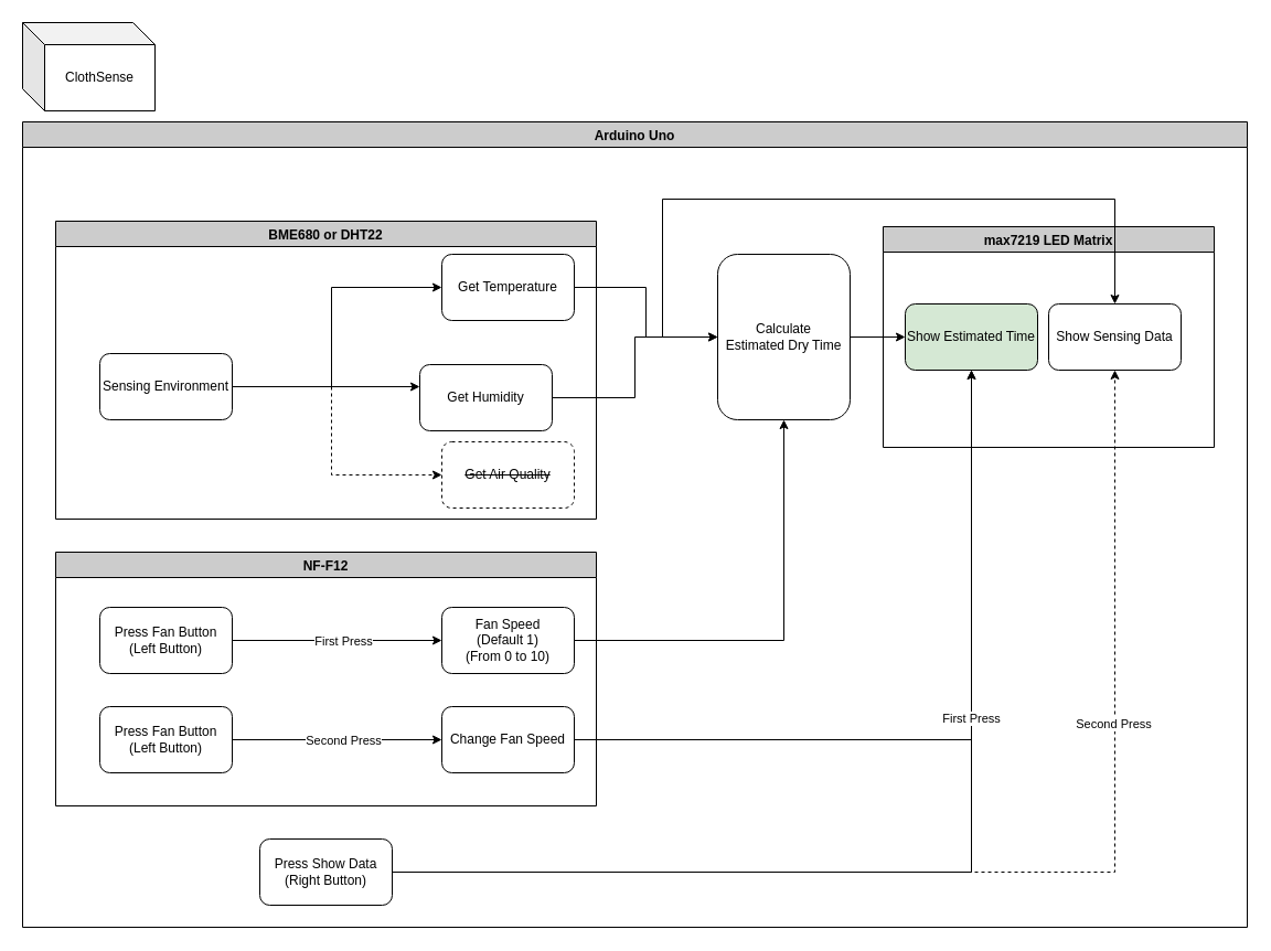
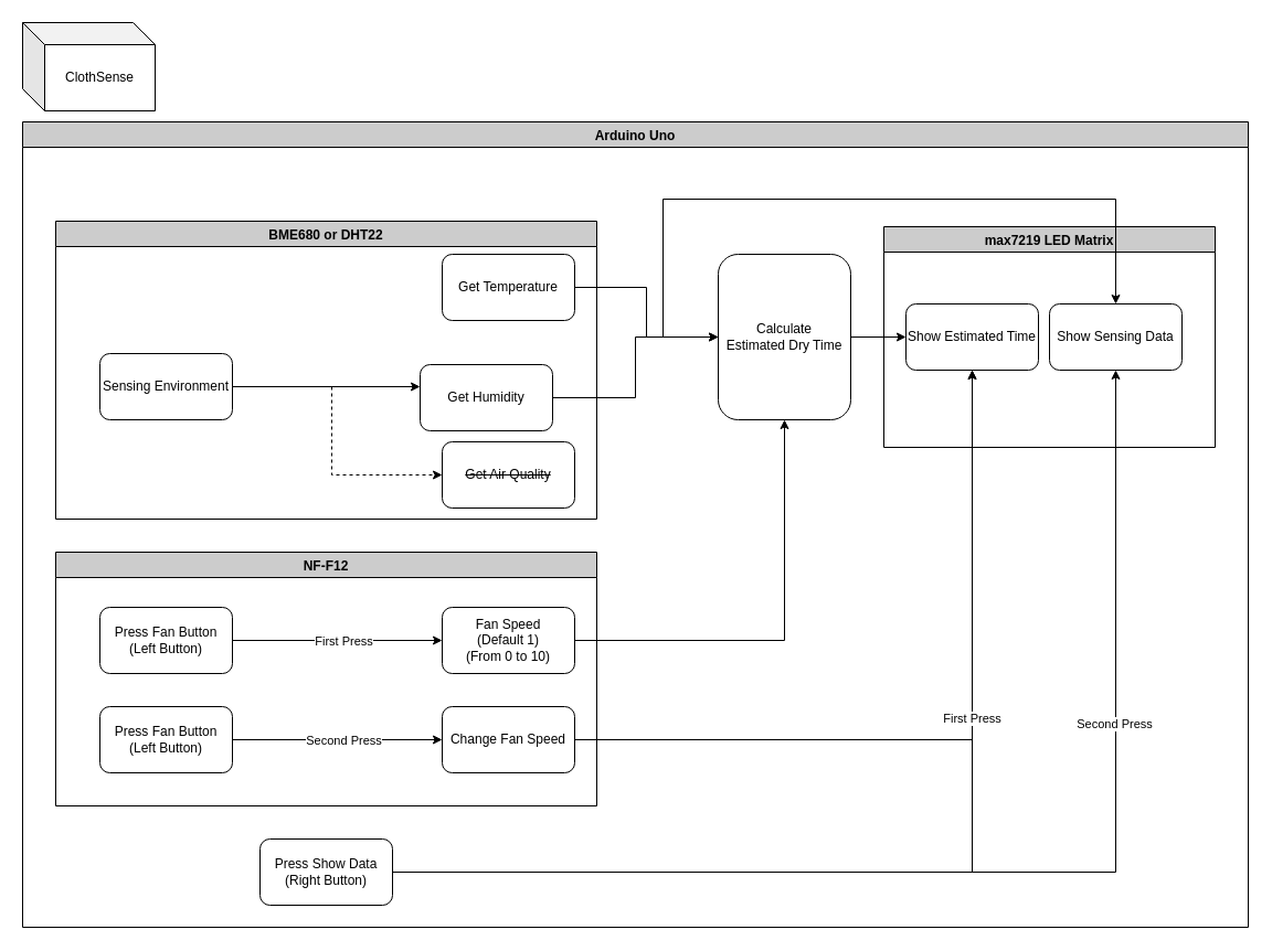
  <mxCell id="0" />
  <mxCell id="1" parent="0" />
  <mxCell id="2" value="ClothSense" style="shape=cube;whiteSpace=wrap;html=1;boundedLbl=1;backgroundOutline=1;darkOpacity=0.05;darkOpacity2=0.1;" vertex="1" parent="1"><mxGeometry x="20" y="20" width="120" height="80" as="geometry" /></mxCell>
  <mxCell id="3" value="Arduino Uno" style="swimlane;fillColor=#CCCCCC;" vertex="1" parent="1"><mxGeometry x="20" y="110" width="1110" height="730" as="geometry" /></mxCell>
  <mxCell id="4" style="edgeStyle=orthogonalEdgeStyle;rounded=0;orthogonalLoop=1;jettySize=auto;html=1;entryX=0;entryY=0.5;entryDx=0;entryDy=0;" edge="1" parent="3" source="21" target="28"><mxGeometry relative="1" as="geometry" /></mxCell>
  <mxCell id="5" style="edgeStyle=orthogonalEdgeStyle;rounded=0;orthogonalLoop=1;jettySize=auto;html=1;entryX=0;entryY=0.5;entryDx=0;entryDy=0;" edge="1" parent="3" source="20" target="28"><mxGeometry relative="1" as="geometry" /></mxCell>
  <mxCell id="6" style="edgeStyle=orthogonalEdgeStyle;rounded=0;orthogonalLoop=1;jettySize=auto;html=1;entryX=0.5;entryY=1;entryDx=0;entryDy=0;" edge="1" parent="3" source="10" target="28"><mxGeometry relative="1" as="geometry" /></mxCell>
  <mxCell id="7" value="NF-F12" style="swimlane;fillColor=#CCCCCC;" vertex="1" parent="3"><mxGeometry x="30" y="390" width="490" height="230" as="geometry" /></mxCell>
  <mxCell id="8" value="Press Fan Button&lt;br&gt;(Left Button)" style="rounded=1;whiteSpace=wrap;html=1;" vertex="1" parent="7"><mxGeometry x="40" y="50" width="120" height="60" as="geometry" /></mxCell>
  <mxCell id="9" value="Press Fan Button&lt;br&gt;(Left Button)" style="rounded=1;whiteSpace=wrap;html=1;" vertex="1" parent="7"><mxGeometry x="40" y="140" width="120" height="60" as="geometry" /></mxCell>
  <mxCell id="10" value="Fan Speed&lt;br&gt;(Default 1)&lt;br&gt;(From 0 to 10)" style="rounded=1;whiteSpace=wrap;html=1;" vertex="1" parent="7"><mxGeometry x="350" y="50" width="120" height="60" as="geometry" /></mxCell>
  <mxCell id="11" style="edgeStyle=orthogonalEdgeStyle;rounded=0;orthogonalLoop=1;jettySize=auto;html=1;entryX=0;entryY=0.5;entryDx=0;entryDy=0;" edge="1" parent="7" source="8" target="10"><mxGeometry relative="1" as="geometry" /></mxCell>
  <mxCell id="12" value="First Press" style="edgeLabel;html=1;align=center;verticalAlign=middle;resizable=0;points=[];" vertex="1" connectable="0" parent="11"><mxGeometry x="0.199" relative="1" as="geometry"><mxPoint x="-14" as="offset" /></mxGeometry></mxCell>
  <mxCell id="13" style="edgeStyle=orthogonalEdgeStyle;rounded=0;orthogonalLoop=1;jettySize=auto;html=1;entryX=0;entryY=0.5;entryDx=0;entryDy=0;" edge="1" parent="7" source="9" target="16"><mxGeometry relative="1" as="geometry"><mxPoint x="360" y="170" as="targetPoint" /></mxGeometry></mxCell>
  <mxCell id="14" value="Second Press" style="edgeLabel;html=1;align=center;verticalAlign=middle;resizable=0;points=[];" vertex="1" connectable="0" parent="13"><mxGeometry x="-0.08" y="3" relative="1" as="geometry"><mxPoint x="13" y="3" as="offset" /></mxGeometry></mxCell>
  <mxCell id="15" style="edgeStyle=orthogonalEdgeStyle;rounded=0;orthogonalLoop=1;jettySize=auto;html=1;" edge="1" parent="7" source="16" target="32"><mxGeometry relative="1" as="geometry" /></mxCell>
  <mxCell id="16" value="Change Fan Speed" style="rounded=1;whiteSpace=wrap;html=1;" vertex="1" parent="7"><mxGeometry x="350" y="140" width="120" height="60" as="geometry" /></mxCell>
  <mxCell id="17" value="BME680 or DHT22" style="swimlane;fillColor=#CCCCCC;" vertex="1" parent="3"><mxGeometry x="30" y="90" width="490" height="270" as="geometry" /></mxCell>
  <mxCell id="18" value="Sensing Environment" style="rounded=1;whiteSpace=wrap;html=1;" vertex="1" parent="17"><mxGeometry x="40" y="120" width="120" height="60" as="geometry" /></mxCell>
- <mxCell id="19" value="&lt;strike&gt;Get Air Quality&lt;/strike&gt;" style="whiteSpace=wrap;html=1;rounded=1;dashed=1;" vertex="1" parent="17"><mxGeometry x="350" y="200" width="120" height="60" as="geometry" /></mxCell>
+ <mxCell id="19" value="&lt;strike&gt;Get Air Quality&lt;/strike&gt;" style="whiteSpace=wrap;html=1;rounded=1;" vertex="1" parent="17"><mxGeometry x="350" y="200" width="120" height="60" as="geometry" /></mxCell>
  <mxCell id="20" value="Get Humidity" style="whiteSpace=wrap;html=1;rounded=1;" vertex="1" parent="17"><mxGeometry x="330" y="130" width="120" height="60" as="geometry" /></mxCell>
  <mxCell id="21" value="Get Temperature" style="whiteSpace=wrap;html=1;rounded=1;" vertex="1" parent="17"><mxGeometry x="350" y="30" width="120" height="60" as="geometry" /></mxCell>
  <mxCell id="22" style="edgeStyle=orthogonalEdgeStyle;rounded=0;orthogonalLoop=1;jettySize=auto;html=1;entryX=0;entryY=0.5;entryDx=0;entryDy=0;dashed=1;" edge="1" parent="17" source="18" target="19"><mxGeometry relative="1" as="geometry"><Array as="points"><mxPoint x="250" y="150" /><mxPoint x="250" y="230" /></Array></mxGeometry></mxCell>
  <mxCell id="23" value="" style="edgeStyle=orthogonalEdgeStyle;rounded=0;orthogonalLoop=1;jettySize=auto;html=1;" edge="1" parent="17" source="18" target="20"><mxGeometry relative="1" as="geometry"><Array as="points"><mxPoint x="360" y="150" /><mxPoint x="360" y="150" /></Array></mxGeometry></mxCell>
- <mxCell id="24" value="" style="edgeStyle=orthogonalEdgeStyle;rounded=0;orthogonalLoop=1;jettySize=auto;html=1;" edge="1" parent="17" source="18" target="21"><mxGeometry relative="1" as="geometry"><Array as="points"><mxPoint x="250" y="150" /><mxPoint x="250" y="60" /></Array></mxGeometry></mxCell>
- <mxCell id="25" style="edgeStyle=orthogonalEdgeStyle;rounded=0;orthogonalLoop=1;jettySize=auto;html=1;entryX=0.5;entryY=1;entryDx=0;entryDy=0;dashed=1;" edge="1" parent="3" source="27" target="33"><mxGeometry relative="1" as="geometry" /></mxCell>
+ <mxCell id="25" style="edgeStyle=orthogonalEdgeStyle;rounded=0;orthogonalLoop=1;jettySize=auto;html=1;entryX=0.5;entryY=1;entryDx=0;entryDy=0;" edge="1" parent="3" source="27" target="33"><mxGeometry relative="1" as="geometry" /></mxCell>
  <mxCell id="26" value="Second Press" style="edgeLabel;html=1;align=center;verticalAlign=middle;resizable=0;points=[];" vertex="1" connectable="0" parent="25"><mxGeometry x="0.424" y="2" relative="1" as="geometry"><mxPoint as="offset" /></mxGeometry></mxCell>
  <mxCell id="27" value="Press Show Data&lt;br&gt;(Right Button)" style="rounded=1;whiteSpace=wrap;html=1;" vertex="1" parent="3"><mxGeometry x="215" y="650" width="120" height="60" as="geometry" /></mxCell>
  <mxCell id="28" value="Calculate &lt;br&gt;Estimated Dry Time" style="rounded=1;whiteSpace=wrap;html=1;" vertex="1" parent="3"><mxGeometry x="630" y="120" width="120" height="150" as="geometry" /></mxCell>
  <mxCell id="29" value="" style="edgeStyle=orthogonalEdgeStyle;rounded=0;orthogonalLoop=1;jettySize=auto;html=1;" edge="1" parent="3" source="28" target="32"><mxGeometry relative="1" as="geometry" /></mxCell>
  <mxCell id="30" value="First Press" style="edgeStyle=orthogonalEdgeStyle;rounded=0;orthogonalLoop=1;jettySize=auto;html=1;entryX=0.5;entryY=1;entryDx=0;entryDy=0;" edge="1" parent="3" source="27" target="32"><mxGeometry x="0.356" relative="1" as="geometry"><mxPoint as="offset" /></mxGeometry></mxCell>
  <mxCell id="31" value="max7219 LED Matrix" style="swimlane;fillColor=#CCCCCC;" vertex="1" parent="3"><mxGeometry x="780" y="95" width="300" height="200" as="geometry" /></mxCell>
- <mxCell id="32" value="Show Estimated Time" style="whiteSpace=wrap;html=1;rounded=1;fillColor=#d5e8d4;" vertex="1" parent="31"><mxGeometry x="20" y="70" width="120" height="60" as="geometry" /></mxCell>
+ <mxCell id="32" value="Show Estimated Time" style="whiteSpace=wrap;html=1;rounded=1;" vertex="1" parent="31"><mxGeometry x="20" y="70" width="120" height="60" as="geometry" /></mxCell>
  <mxCell id="33" value="Show Sensing Data" style="whiteSpace=wrap;html=1;rounded=1;" vertex="1" parent="31"><mxGeometry x="150" y="70" width="120" height="60" as="geometry" /></mxCell>
  <mxCell id="34" value="" style="endArrow=classic;html=1;rounded=0;entryX=0.5;entryY=0;entryDx=0;entryDy=0;" edge="1" parent="1" target="33"><mxGeometry width="50" height="50" relative="1" as="geometry"><mxPoint x="600" y="305" as="sourcePoint" /><mxPoint x="1040" y="180" as="targetPoint" /><Array as="points"><mxPoint x="600" y="180" /><mxPoint x="1010" y="180" /></Array></mxGeometry></mxCell>
